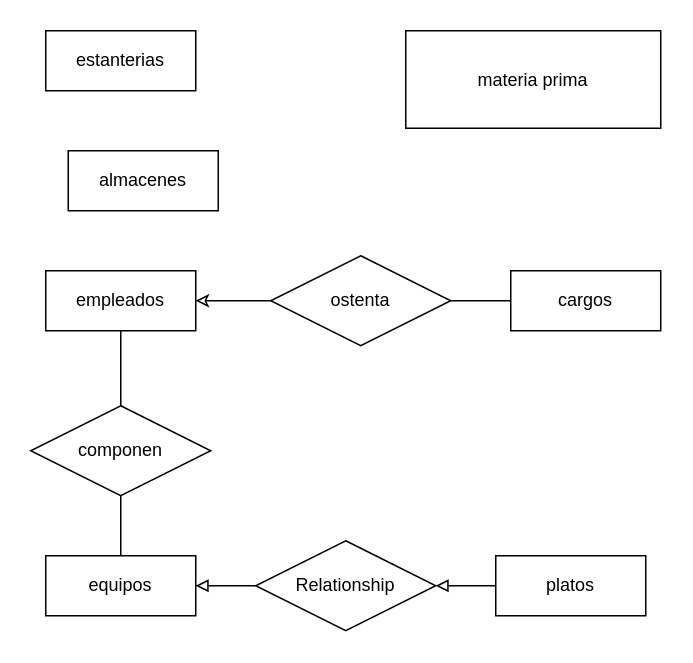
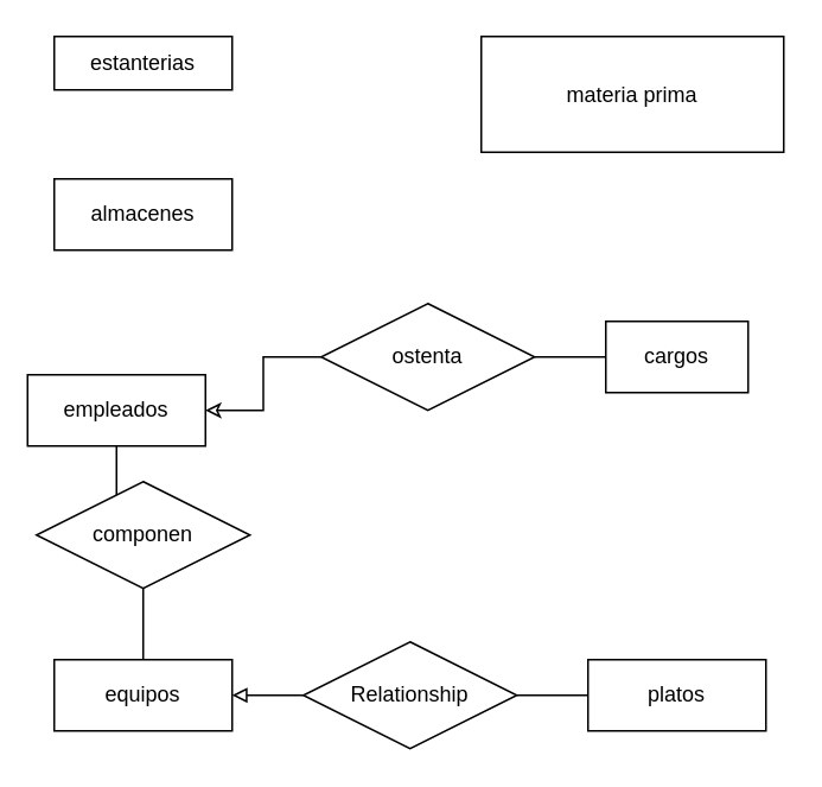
  <mxCell id="0" />
  <mxCell id="1" parent="0" />
  <mxCell id="2" style="edgeStyle=orthogonalEdgeStyle;rounded=0;orthogonalLoop=1;jettySize=auto;html=1;endArrow=none;endFill=0;" edge="1" parent="1" source="3" target="4"><mxGeometry relative="1" as="geometry" /></mxCell>
- <mxCell id="3" value="empleados" style="whiteSpace=wrap;html=1;align=center;" vertex="1" parent="1"><mxGeometry x="30" y="180" width="100" height="40" as="geometry" /></mxCell>
+ <mxCell id="3" value="empleados" style="whiteSpace=wrap;html=1;align=center;" vertex="1" parent="1"><mxGeometry x="15" y="210" width="100" height="40" as="geometry" /></mxCell>
  <mxCell id="4" value="equipos" style="whiteSpace=wrap;html=1;align=center;" vertex="1" parent="1"><mxGeometry x="30" y="370" width="100" height="40" as="geometry" /></mxCell>
- <mxCell id="5" value="cargos" style="whiteSpace=wrap;html=1;align=center;" vertex="1" parent="1"><mxGeometry x="340" y="180" width="100" height="40" as="geometry" /></mxCell>
+ <mxCell id="5" value="cargos" style="whiteSpace=wrap;html=1;align=center;" vertex="1" parent="1"><mxGeometry x="340" y="180" width="80" height="40" as="geometry" /></mxCell>
  <mxCell id="6" style="edgeStyle=orthogonalEdgeStyle;rounded=0;orthogonalLoop=1;jettySize=auto;html=1;entryX=0;entryY=0.5;entryDx=0;entryDy=0;endArrow=none;endFill=0;" edge="1" parent="1" source="8" target="5"><mxGeometry relative="1" as="geometry" /></mxCell>
  <mxCell id="7" style="edgeStyle=orthogonalEdgeStyle;rounded=0;orthogonalLoop=1;jettySize=auto;html=1;entryX=1;entryY=0.5;entryDx=0;entryDy=0;endArrow=classic;endFill=0;" edge="1" parent="1" source="8" target="3"><mxGeometry relative="1" as="geometry" /></mxCell>
  <mxCell id="8" value="ostenta" style="shape=rhombus;perimeter=rhombusPerimeter;whiteSpace=wrap;html=1;align=center;" vertex="1" parent="1"><mxGeometry x="180" y="170" width="120" height="60" as="geometry" /></mxCell>
  <mxCell id="9" value="componen" style="shape=rhombus;perimeter=rhombusPerimeter;whiteSpace=wrap;html=1;align=center;" vertex="1" parent="1"><mxGeometry x="20" y="270" width="120" height="60" as="geometry" /></mxCell>
  <mxCell id="10" style="edgeStyle=orthogonalEdgeStyle;rounded=0;orthogonalLoop=1;jettySize=auto;html=1;entryX=1;entryY=0.5;entryDx=0;entryDy=0;endArrow=block;endFill=0;startArrow=none;" edge="1" parent="1" source="15" target="4"><mxGeometry relative="1" as="geometry" /></mxCell>
  <mxCell id="11" value="platos" style="whiteSpace=wrap;html=1;align=center;" vertex="1" parent="1"><mxGeometry x="330" y="370" width="100" height="40" as="geometry" /></mxCell>
  <mxCell id="12" value="materia prima" style="whiteSpace=wrap;html=1;align=center;" vertex="1" parent="1"><mxGeometry x="270" y="20" width="170" height="65" as="geometry" /></mxCell>
- <mxCell id="13" value="almacenes" style="whiteSpace=wrap;html=1;align=center;" vertex="1" parent="1"><mxGeometry x="45" y="100" width="100" height="40" as="geometry" /></mxCell>
- <mxCell id="14" value="estanterias" style="whiteSpace=wrap;html=1;align=center;" vertex="1" parent="1"><mxGeometry x="30" y="20" width="100" height="40" as="geometry" /></mxCell>
+ <mxCell id="13" value="almacenes" style="whiteSpace=wrap;html=1;align=center;" vertex="1" parent="1"><mxGeometry x="30" y="100" width="100" height="40" as="geometry" /></mxCell>
+ <mxCell id="14" value="estanterias" style="whiteSpace=wrap;html=1;align=center;" vertex="1" parent="1"><mxGeometry x="30" y="20" width="100" height="30" as="geometry" /></mxCell>
  <mxCell id="15" value="Relationship" style="shape=rhombus;perimeter=rhombusPerimeter;whiteSpace=wrap;html=1;align=center;" vertex="1" parent="1"><mxGeometry x="170" y="360" width="120" height="60" as="geometry" /></mxCell>
- <mxCell id="16" value="" style="edgeStyle=orthogonalEdgeStyle;rounded=0;orthogonalLoop=1;jettySize=auto;html=1;entryX=1;entryY=0.5;entryDx=0;entryDy=0;endArrow=block;endFill=0;" edge="1" parent="1" source="11" target="15"><mxGeometry relative="1" as="geometry"><mxPoint x="330" y="390" as="sourcePoint" /><mxPoint x="130" y="390" as="targetPoint" /></mxGeometry></mxCell>
+ <mxCell id="16" value="" style="edgeStyle=orthogonalEdgeStyle;rounded=0;orthogonalLoop=1;jettySize=auto;html=1;entryX=1;entryY=0.5;entryDx=0;entryDy=0;endArrow=none;endFill=0;" edge="1" parent="1" source="11" target="15"><mxGeometry relative="1" as="geometry"><mxPoint x="330" y="390" as="sourcePoint" /><mxPoint x="130" y="390" as="targetPoint" /></mxGeometry></mxCell>
